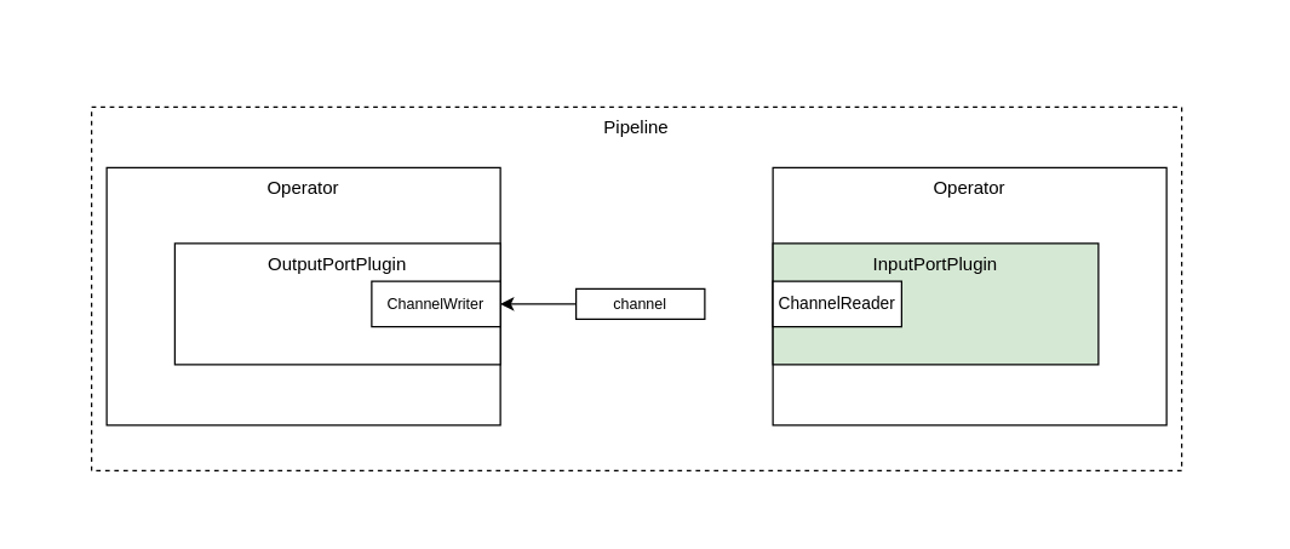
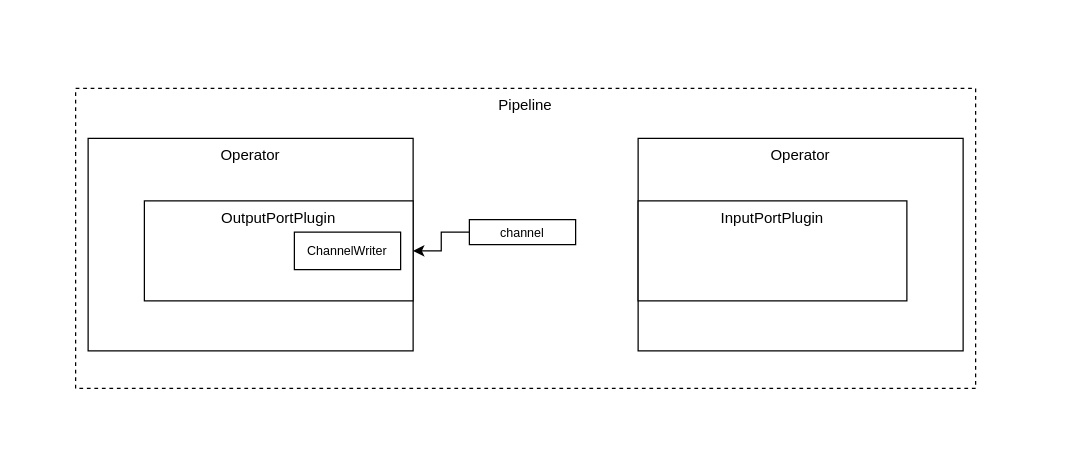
  <mxCell id="0" />
  <mxCell id="1" parent="0" />
  <mxCell id="2" value="" style="rounded=0;whiteSpace=wrap;html=1;labelPosition=center;verticalLabelPosition=middle;align=center;verticalAlign=top;strokeColor=none;" parent="1" vertex="1"><mxGeometry x="20" y="20" width="810" height="320" as="geometry" /></mxCell>
  <mxCell id="3" value="Pipeline" style="rounded=0;whiteSpace=wrap;html=1;labelPosition=center;verticalLabelPosition=middle;align=center;verticalAlign=top;fillColor=none;dashed=1;" parent="1" vertex="1"><mxGeometry x="60" y="70" width="720" height="240" as="geometry" /></mxCell>
  <mxCell id="4" value="Operator" style="rounded=0;whiteSpace=wrap;html=1;labelPosition=center;verticalLabelPosition=middle;align=center;verticalAlign=top;" vertex="1" parent="1"><mxGeometry x="70" y="110" width="260" height="170" as="geometry" /></mxCell>
  <mxCell id="5" value="OutputPortPlugin" style="rounded=0;whiteSpace=wrap;html=1;labelPosition=center;verticalLabelPosition=middle;align=center;verticalAlign=top;" parent="1" vertex="1"><mxGeometry x="115" y="160" width="215" height="80" as="geometry" /></mxCell>
  <mxCell id="6" value="Operator" style="rounded=0;whiteSpace=wrap;html=1;labelPosition=center;verticalLabelPosition=middle;align=center;verticalAlign=top;" vertex="1" parent="1"><mxGeometry x="510" y="110" width="260" height="170" as="geometry" /></mxCell>
- <mxCell id="7" value="InputPortPlugin" style="rounded=0;whiteSpace=wrap;html=1;labelPosition=center;verticalLabelPosition=middle;align=center;verticalAlign=top;fillColor=#d5e8d4;" parent="1" vertex="1"><mxGeometry x="510" y="160" width="215" height="80" as="geometry" /></mxCell>
- <mxCell id="8" value="&lt;font style=&quot;font-size: 10px;&quot;&gt;ChannelWriter&lt;/font&gt;" style="rounded=0;whiteSpace=wrap;html=1;labelPosition=center;verticalLabelPosition=middle;align=center;verticalAlign=middle;" parent="1" vertex="1"><mxGeometry x="245" y="185" width="85" height="30" as="geometry" /></mxCell>
- <mxCell id="9" value="&lt;font style=&quot;font-size: 11px;&quot;&gt;ChannelReader&lt;/font&gt;" style="rounded=0;whiteSpace=wrap;html=1;labelPosition=center;verticalLabelPosition=middle;align=center;verticalAlign=middle;" parent="1" vertex="1"><mxGeometry x="510" y="185" width="85" height="30" as="geometry" /></mxCell>
+ <mxCell id="7" value="InputPortPlugin" style="rounded=0;whiteSpace=wrap;html=1;labelPosition=center;verticalLabelPosition=middle;align=center;verticalAlign=top;" parent="1" vertex="1"><mxGeometry x="510" y="160" width="215" height="80" as="geometry" /></mxCell>
+ <mxCell id="8" value="&lt;font style=&quot;font-size: 10px;&quot;&gt;ChannelWriter&lt;/font&gt;" style="rounded=0;whiteSpace=wrap;html=1;labelPosition=center;verticalLabelPosition=middle;align=center;verticalAlign=middle;" parent="1" vertex="1"><mxGeometry x="235" y="185" width="85" height="30" as="geometry" /></mxCell>
  <mxCell id="10" style="edgeStyle=orthogonalEdgeStyle;rounded=0;orthogonalLoop=1;jettySize=auto;html=1;" edge="1" parent="1" source="11" target="5"><mxGeometry relative="1" as="geometry" /></mxCell>
- <mxCell id="11" value="&lt;font style=&quot;font-size: 10px;&quot;&gt;channel&lt;/font&gt;" style="rounded=0;whiteSpace=wrap;html=1;labelPosition=center;verticalLabelPosition=middle;align=center;verticalAlign=middle;" vertex="1" parent="1"><mxGeometry x="380" y="190" width="85" height="20" as="geometry" /></mxCell>
+ <mxCell id="11" value="&lt;font style=&quot;font-size: 10px;&quot;&gt;channel&lt;/font&gt;" style="rounded=0;whiteSpace=wrap;html=1;labelPosition=center;verticalLabelPosition=middle;align=center;verticalAlign=middle;" vertex="1" parent="1"><mxGeometry x="375" y="175" width="85" height="20" as="geometry" /></mxCell>
